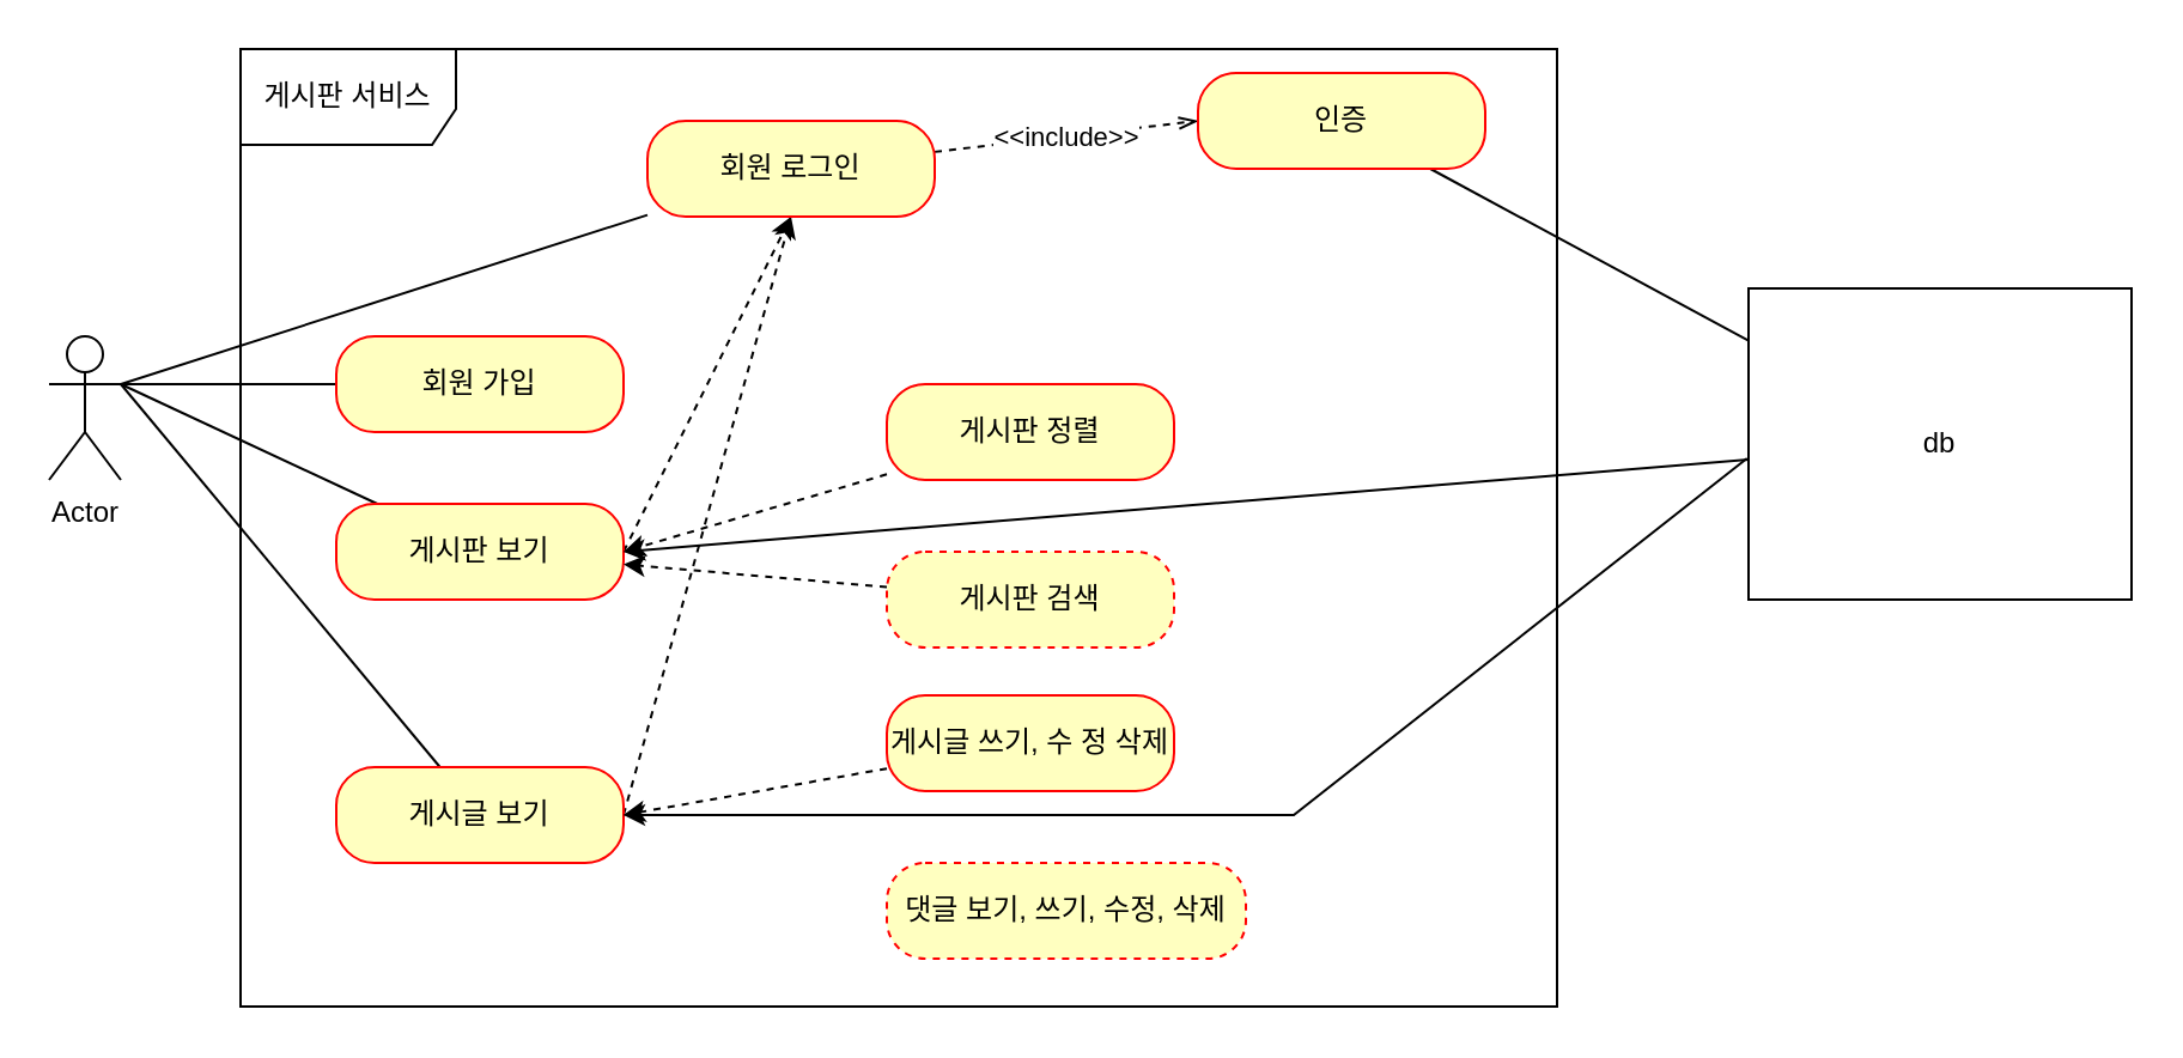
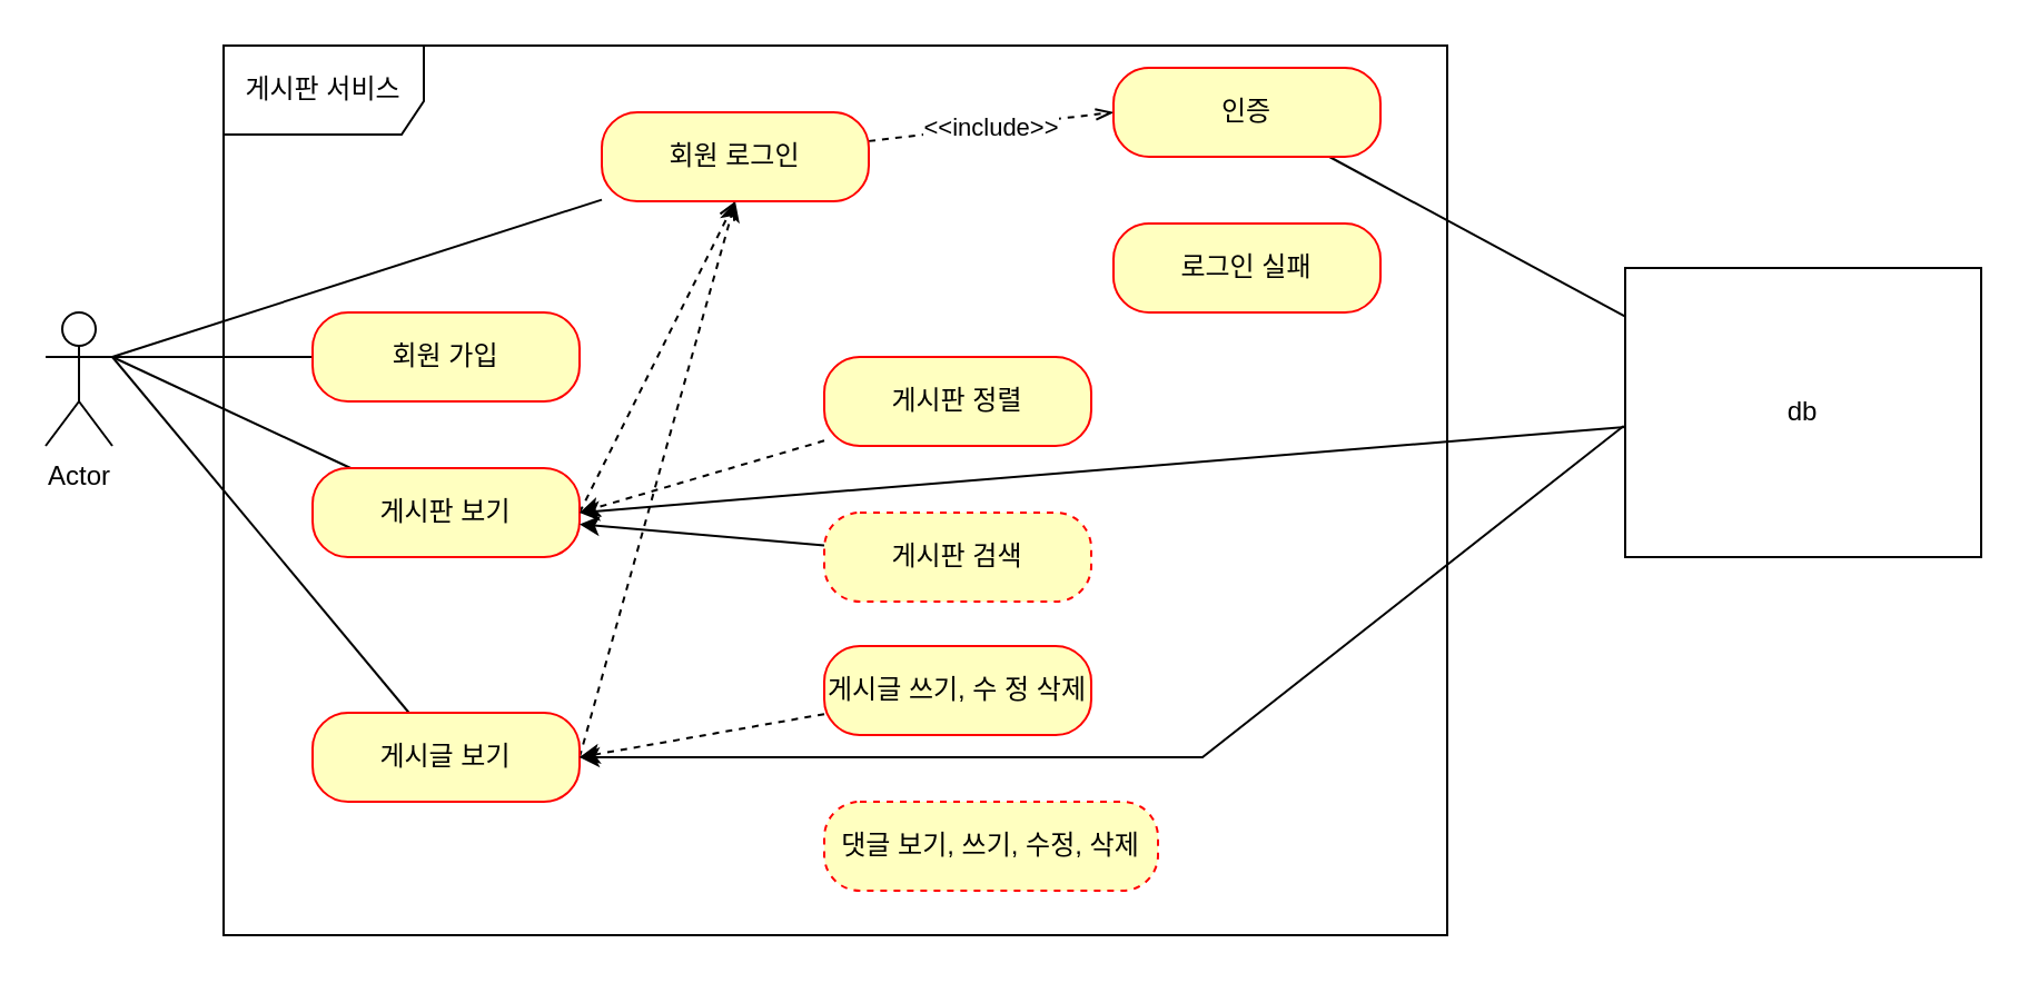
  <mxCell id="0" />
  <mxCell id="1" parent="0" />
  <mxCell id="2" value="Actor" style="shape=umlActor;verticalLabelPosition=bottom;verticalAlign=top;html=1;" vertex="1" parent="1"><mxGeometry x="20" y="140" width="30" height="60" as="geometry" /></mxCell>
  <mxCell id="3" value="게시판 서비스" style="shape=umlFrame;whiteSpace=wrap;html=1;width=90;height=40;" vertex="1" parent="1"><mxGeometry x="100" y="20" width="550" height="400" as="geometry" /></mxCell>
  <mxCell id="4" value="" style="edgeStyle=none;rounded=0;orthogonalLoop=1;jettySize=auto;html=1;endArrow=none;endFill=0;strokeColor=default;" edge="1" parent="1" source="5"><mxGeometry relative="1" as="geometry"><mxPoint x="50" y="160" as="targetPoint" /></mxGeometry></mxCell>
  <mxCell id="5" value="회원 가입" style="rounded=1;whiteSpace=wrap;html=1;arcSize=40;fontColor=#000000;fillColor=#ffffc0;strokeColor=#ff0000;" vertex="1" parent="1"><mxGeometry x="140" y="140" width="120" height="40" as="geometry" /></mxCell>
  <mxCell id="6" style="edgeStyle=none;rounded=0;orthogonalLoop=1;jettySize=auto;html=1;endArrow=none;endFill=0;strokeColor=default;" edge="1" parent="1" source="8"><mxGeometry relative="1" as="geometry"><mxPoint x="50" y="160" as="targetPoint" /></mxGeometry></mxCell>
- <mxCell id="7" style="edgeStyle=none;rounded=0;orthogonalLoop=1;jettySize=auto;html=1;entryX=0.5;entryY=1;entryDx=0;entryDy=0;dashed=1;startArrow=none;startFill=0;endArrow=classic;endFill=1;strokeColor=default;exitX=1;exitY=0.5;exitDx=0;exitDy=0;" edge="1" parent="1" source="8" target="14"><mxGeometry relative="1" as="geometry" /></mxCell>
+ <mxCell id="7" style="edgeStyle=none;rounded=0;orthogonalLoop=1;jettySize=auto;html=1;entryX=0.5;entryY=1;entryDx=0;entryDy=0;dashed=1;startArrow=none;startFill=0;endArrow=open;endFill=1;strokeColor=default;exitX=1;exitY=0.5;exitDx=0;exitDy=0;" edge="1" parent="1" source="8" target="14"><mxGeometry relative="1" as="geometry" /></mxCell>
  <mxCell id="8" value="게시판 보기" style="rounded=1;whiteSpace=wrap;html=1;arcSize=40;fontColor=#000000;fillColor=#ffffc0;strokeColor=#ff0000;" vertex="1" parent="1"><mxGeometry x="140" y="210" width="120" height="40" as="geometry" /></mxCell>
  <mxCell id="9" style="edgeStyle=none;rounded=0;orthogonalLoop=1;jettySize=auto;html=1;endArrow=none;endFill=0;strokeColor=default;" edge="1" parent="1" source="11"><mxGeometry relative="1" as="geometry"><mxPoint x="50" y="160" as="targetPoint" /></mxGeometry></mxCell>
  <mxCell id="10" style="edgeStyle=none;rounded=0;orthogonalLoop=1;jettySize=auto;html=1;dashed=1;startArrow=none;startFill=0;endArrow=classic;endFill=1;strokeColor=default;exitX=1;exitY=0.5;exitDx=0;exitDy=0;entryX=0.5;entryY=1;entryDx=0;entryDy=0;" edge="1" parent="1" source="11" target="14"><mxGeometry relative="1" as="geometry" /></mxCell>
  <mxCell id="11" value="게시글 보기" style="rounded=1;whiteSpace=wrap;html=1;arcSize=40;fontColor=#000000;fillColor=#ffffc0;strokeColor=#ff0000;" vertex="1" parent="1"><mxGeometry x="140" y="320" width="120" height="40" as="geometry" /></mxCell>
  <mxCell id="12" style="edgeStyle=none;rounded=0;orthogonalLoop=1;jettySize=auto;html=1;endArrow=none;endFill=0;strokeColor=default;" edge="1" parent="1" source="14"><mxGeometry relative="1" as="geometry"><mxPoint x="50" y="160" as="targetPoint" /></mxGeometry></mxCell>
  <mxCell id="13" value="&amp;lt;&amp;lt;include&amp;gt;&amp;gt;" style="edgeStyle=none;rounded=0;orthogonalLoop=1;jettySize=auto;html=1;entryX=0;entryY=0.5;entryDx=0;entryDy=0;endArrow=openThin;endFill=0;strokeColor=default;dashed=1;" edge="1" parent="1" source="14" target="16"><mxGeometry relative="1" as="geometry" /></mxCell>
  <mxCell id="14" value="회원 로그인" style="rounded=1;whiteSpace=wrap;html=1;arcSize=40;fontColor=#000000;fillColor=#ffffc0;strokeColor=#ff0000;" vertex="1" parent="1"><mxGeometry x="270" y="50" width="120" height="40" as="geometry" /></mxCell>
  <mxCell id="15" style="edgeStyle=none;rounded=0;orthogonalLoop=1;jettySize=auto;html=1;startArrow=none;startFill=0;endArrow=none;endFill=0;strokeColor=default;" edge="1" parent="1" source="16" target="27"><mxGeometry relative="1" as="geometry" /></mxCell>
  <mxCell id="16" value="인증" style="rounded=1;whiteSpace=wrap;html=1;arcSize=40;fontColor=#000000;fillColor=#ffffc0;strokeColor=#ff0000;" vertex="1" parent="1"><mxGeometry x="500" y="30" width="120" height="40" as="geometry" /></mxCell>
+ <mxCell id="17" value="로그인 실패" style="rounded=1;whiteSpace=wrap;html=1;arcSize=40;fontColor=#000000;fillColor=#ffffc0;strokeColor=#ff0000;" vertex="1" parent="1"><mxGeometry x="500" y="100" width="120" height="40" as="geometry" /></mxCell>
  <mxCell id="18" style="edgeStyle=none;rounded=0;orthogonalLoop=1;jettySize=auto;html=1;dashed=1;startArrow=none;startFill=0;endArrow=classic;endFill=1;strokeColor=default;" edge="1" parent="1" source="19"><mxGeometry relative="1" as="geometry"><mxPoint x="260" y="230" as="targetPoint" /></mxGeometry></mxCell>
  <mxCell id="19" value="게시판 정렬" style="rounded=1;whiteSpace=wrap;html=1;arcSize=40;fontColor=#000000;fillColor=#ffffc0;strokeColor=#ff0000;" vertex="1" parent="1"><mxGeometry x="370" y="160" width="120" height="40" as="geometry" /></mxCell>
- <mxCell id="20" style="edgeStyle=none;rounded=0;orthogonalLoop=1;jettySize=auto;html=1;dashed=1;startArrow=none;startFill=0;endArrow=classic;endFill=1;strokeColor=default;" edge="1" parent="1" source="21" target="8"><mxGeometry relative="1" as="geometry" /></mxCell>
+ <mxCell id="20" style="edgeStyle=none;rounded=0;orthogonalLoop=1;jettySize=auto;html=1;dashed=0;startArrow=none;startFill=0;endArrow=classic;endFill=1;strokeColor=default;" edge="1" parent="1" source="21" target="8"><mxGeometry relative="1" as="geometry" /></mxCell>
  <mxCell id="21" value="게시판 검색" style="rounded=1;whiteSpace=wrap;html=1;arcSize=40;fontColor=#000000;fillColor=#ffffc0;strokeColor=#ff0000;dashed=1;" vertex="1" parent="1"><mxGeometry x="370" y="230" width="120" height="40" as="geometry" /></mxCell>
  <mxCell id="22" style="edgeStyle=none;rounded=0;orthogonalLoop=1;jettySize=auto;html=1;entryX=1;entryY=0.5;entryDx=0;entryDy=0;dashed=1;startArrow=none;startFill=0;endArrow=classic;endFill=1;strokeColor=default;" edge="1" parent="1" source="23" target="11"><mxGeometry relative="1" as="geometry" /></mxCell>
  <mxCell id="23" value="게시글 쓰기, 수 정 삭제" style="rounded=1;whiteSpace=wrap;html=1;arcSize=40;fontColor=#000000;fillColor=#ffffc0;strokeColor=#ff0000;" vertex="1" parent="1"><mxGeometry x="370" y="290" width="120" height="40" as="geometry" /></mxCell>
  <mxCell id="24" value="댓글 보기, 쓰기, 수정, 삭제" style="rounded=1;whiteSpace=wrap;html=1;arcSize=40;fontColor=#000000;fillColor=#ffffc0;strokeColor=#ff0000;dashed=1;" vertex="1" parent="1"><mxGeometry x="370" y="360" width="150" height="40" as="geometry" /></mxCell>
  <mxCell id="25" style="edgeStyle=none;rounded=0;orthogonalLoop=1;jettySize=auto;html=1;entryX=1;entryY=0.5;entryDx=0;entryDy=0;startArrow=none;startFill=0;endArrow=classic;endFill=1;strokeColor=default;" edge="1" parent="1" source="26" target="8"><mxGeometry relative="1" as="geometry" /></mxCell>
  <mxCell id="26" value="" style="shape=table;startSize=0;container=1;collapsible=0;childLayout=tableLayout;" vertex="1" parent="1"><mxGeometry x="730" y="120" width="160" height="130" as="geometry" /></mxCell>
  <mxCell id="27" value="" style="shape=tableRow;horizontal=0;startSize=0;swimlaneHead=0;swimlaneBody=0;top=0;left=0;bottom=0;right=0;collapsible=0;dropTarget=0;fillColor=none;points=[[0,0.5],[1,0.5]];portConstraint=eastwest;" vertex="1" parent="26"><mxGeometry width="160" height="130" as="geometry" /></mxCell>
  <mxCell id="28" value="db" style="shape=partialRectangle;html=1;whiteSpace=wrap;connectable=0;overflow=hidden;fillColor=none;top=0;left=0;bottom=0;right=0;pointerEvents=1;" vertex="1" parent="27"><mxGeometry width="160" height="130" as="geometry"><mxRectangle width="160" height="130" as="alternateBounds" /></mxGeometry></mxCell>
  <mxCell id="29" style="edgeStyle=none;rounded=0;orthogonalLoop=1;jettySize=auto;html=1;exitX=-0.004;exitY=0.546;exitDx=0;exitDy=0;startArrow=none;startFill=0;endArrow=classic;endFill=1;strokeColor=default;exitPerimeter=0;" edge="1" parent="1" source="27"><mxGeometry relative="1" as="geometry"><mxPoint x="260" y="340" as="targetPoint" /><Array as="points"><mxPoint x="540" y="340" /></Array></mxGeometry></mxCell>
